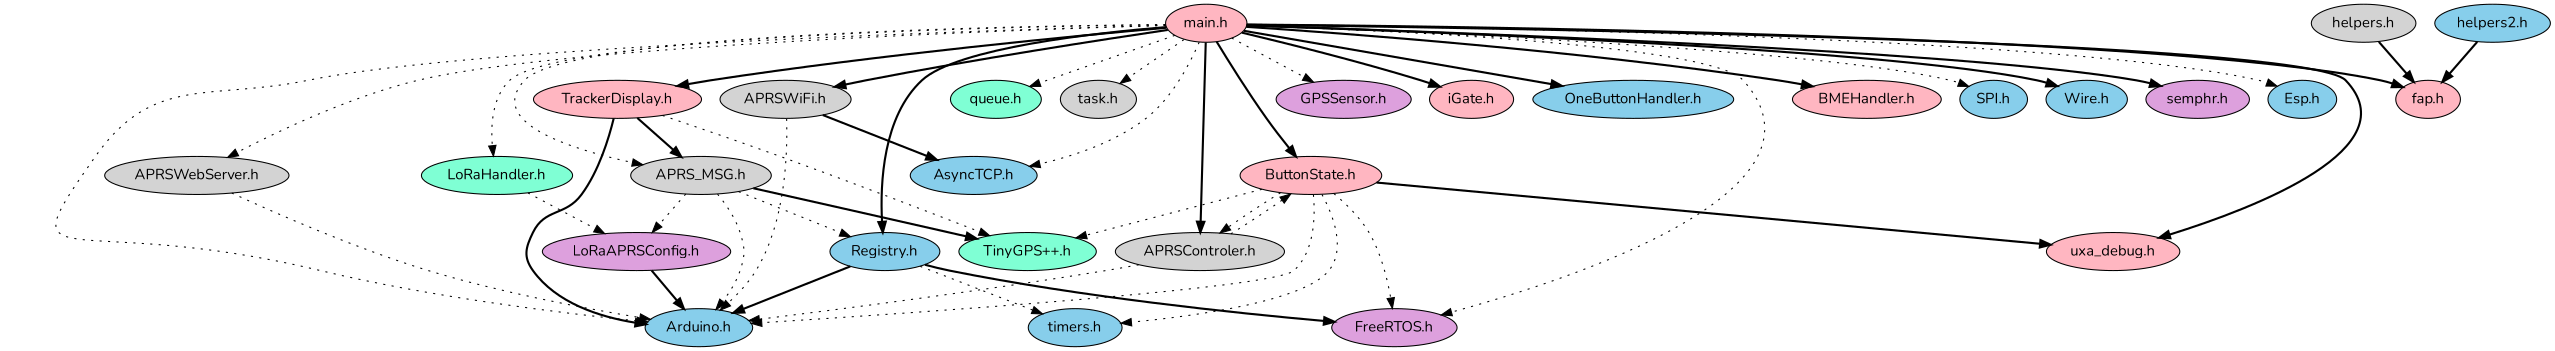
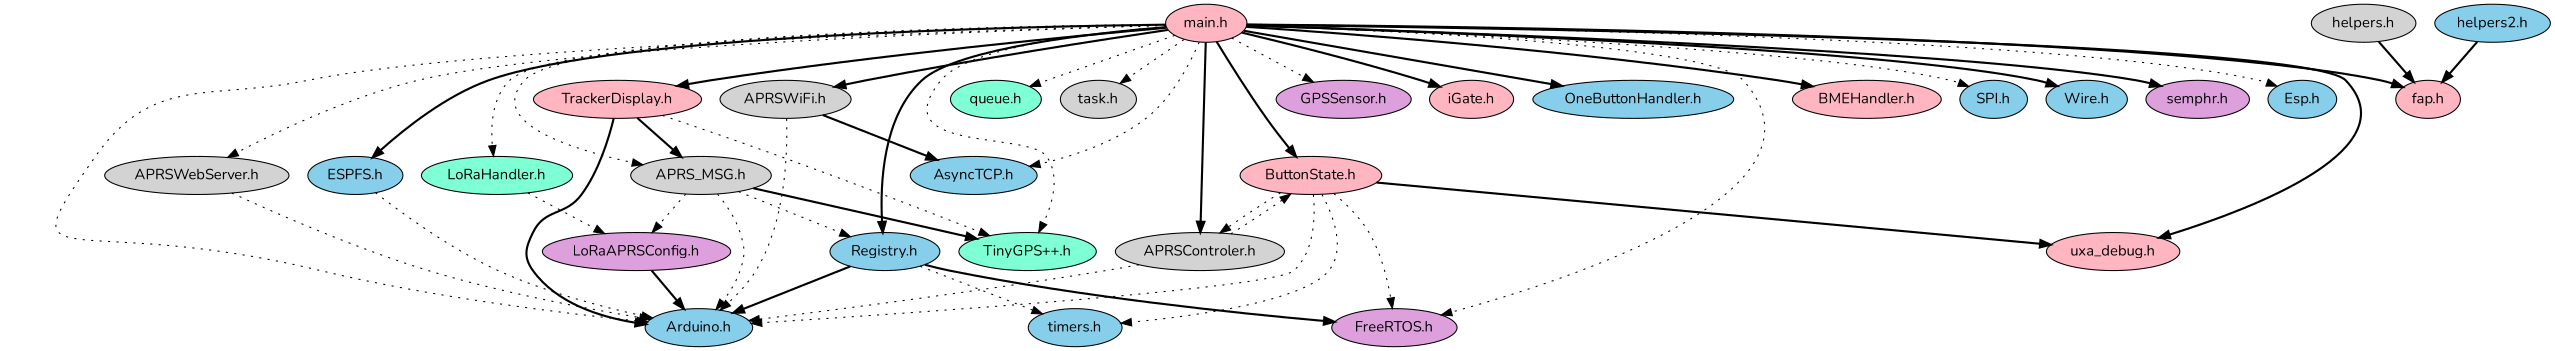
  digraph {
    clusterrank=local
    fontname=Nunito
    fontsize=16
    node [fillcolor=skyblue fontname=Nunito style=filled]
    edge [fontname=Nunito style=dotted]
    "LoRaHandler.h" [fillcolor=aquamarine]
    "LoRaAPRSConfig.h" [fillcolor=plum]
    "Arduino.h"
    "main.h" [fillcolor=lightpink]
    "queue.h" [fillcolor=aquamarine]
    "task.h" [fillcolor=lightgrey]
    "ButtonState.h" [fillcolor=lightpink]
    "FreeRTOS.h" [fillcolor=plum]
    "GPSSensor.h" [fillcolor=plum]
+   "ESPFS.h"
    "Registry.h"
    "iGate.h" [fillcolor=lightpink]
    "OneButtonHandler.h"
    "APRS_MSG.h" [fillcolor=lightgrey]
    "fap.h" [fillcolor=lightpink]
    "APRSControler.h" [fillcolor=lightgrey]
    "TinyGPS++.h" [fillcolor=aquamarine]
    "APRSWiFi.h" [fillcolor=lightgrey]
    "AsyncTCP.h"
    "BMEHandler.h" [fillcolor=lightpink]
    "APRSWebServer.h" [fillcolor=lightgrey]
    "TrackerDisplay.h" [fillcolor=lightpink]
    "SPI.h"
    "Wire.h"
    "semphr.h" [fillcolor=plum]
    "Esp.h"
    "uxa_debug.h" [fillcolor=lightpink]
    "timers.h"
    "helpers2.h"
    "helpers.h" [fillcolor=lightgrey]
    "LoRaHandler.h" -> "LoRaAPRSConfig.h"
    "LoRaAPRSConfig.h" -> "Arduino.h" [style=bold]
    "main.h" -> "LoRaHandler.h"
    "main.h" -> "Arduino.h"
    "main.h" -> "queue.h"
    "main.h" -> "task.h"
    "main.h" -> "ButtonState.h" [style=bold]
    "main.h" -> "FreeRTOS.h"
    "main.h" -> "GPSSensor.h"
+   "main.h" -> "ESPFS.h" [style=bold]
    "main.h" -> "Registry.h" [style=bold]
    "main.h" -> "iGate.h" [style=bold]
    "main.h" -> "OneButtonHandler.h" [style=bold]
    "main.h" -> "APRS_MSG.h"
    "main.h" -> "fap.h" [style=bold]
    "main.h" -> "APRSControler.h" [style=bold]
-   "ButtonState.h" -> "TinyGPS++.h"
+   "main.h" -> "TinyGPS++.h"
    "main.h" -> "APRSWiFi.h" [style=bold]
    "main.h" -> "AsyncTCP.h"
    "main.h" -> "BMEHandler.h" [style=bold]
    "main.h" -> "APRSWebServer.h"
    "main.h" -> "TrackerDisplay.h" [style=bold]
    "main.h" -> "SPI.h"
    "main.h" -> "Wire.h" [style=bold]
    "main.h" -> "semphr.h" [style=bold]
    "main.h" -> "Esp.h"
    "main.h" -> "uxa_debug.h" [style=bold]
    "ButtonState.h" -> "Arduino.h"
    "ButtonState.h" -> "FreeRTOS.h"
    "ButtonState.h" -> "APRSControler.h"
    "ButtonState.h" -> "uxa_debug.h" [style=bold]
    "ButtonState.h" -> "timers.h"
+   "ESPFS.h" -> "Arduino.h"
    "Registry.h" -> "Arduino.h" [style=bold]
    "Registry.h" -> "FreeRTOS.h" [style=bold]
    "Registry.h" -> "timers.h"
    "APRS_MSG.h" -> "LoRaAPRSConfig.h"
    "APRS_MSG.h" -> "Arduino.h"
    "APRS_MSG.h" -> "Registry.h"
    "APRS_MSG.h" -> "TinyGPS++.h" [style=bold]
    "APRSControler.h" -> "Arduino.h"
    "APRSControler.h" -> "ButtonState.h"
    "APRSWiFi.h" -> "Arduino.h"
    "APRSWiFi.h" -> "AsyncTCP.h" [style=bold]
    "APRSWebServer.h" -> "Arduino.h"
    "TrackerDisplay.h" -> "Arduino.h" [style=bold]
    "TrackerDisplay.h" -> "APRS_MSG.h" [style=bold]
    "TrackerDisplay.h" -> "TinyGPS++.h"
    "helpers2.h" -> "fap.h" [style=bold]
    "helpers.h" -> "fap.h" [style=bold]
  }
